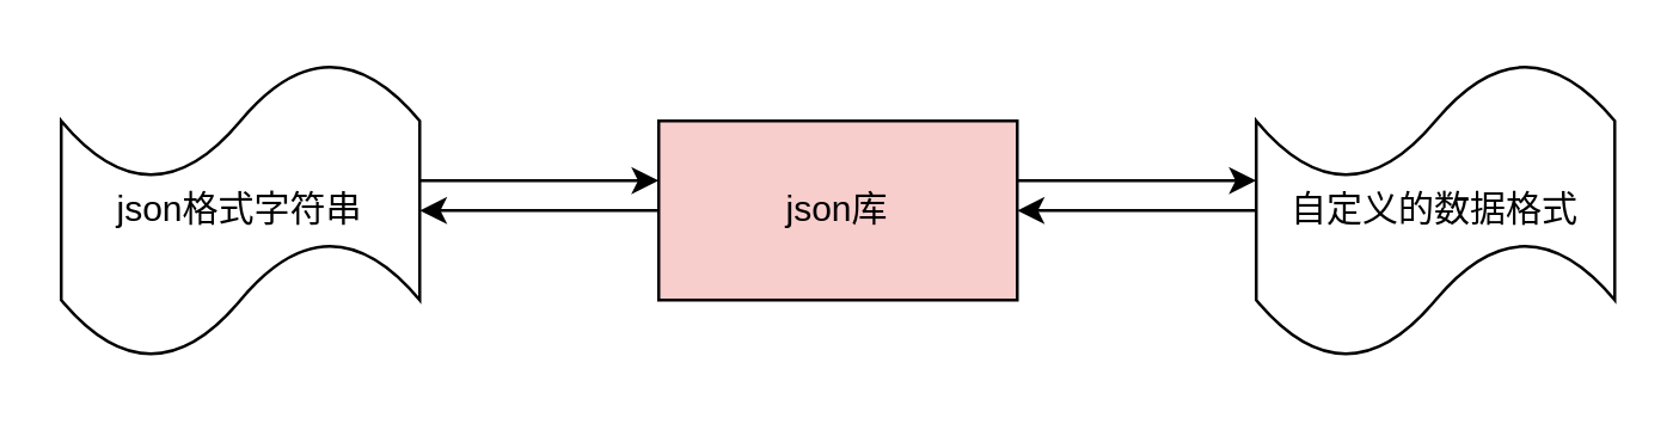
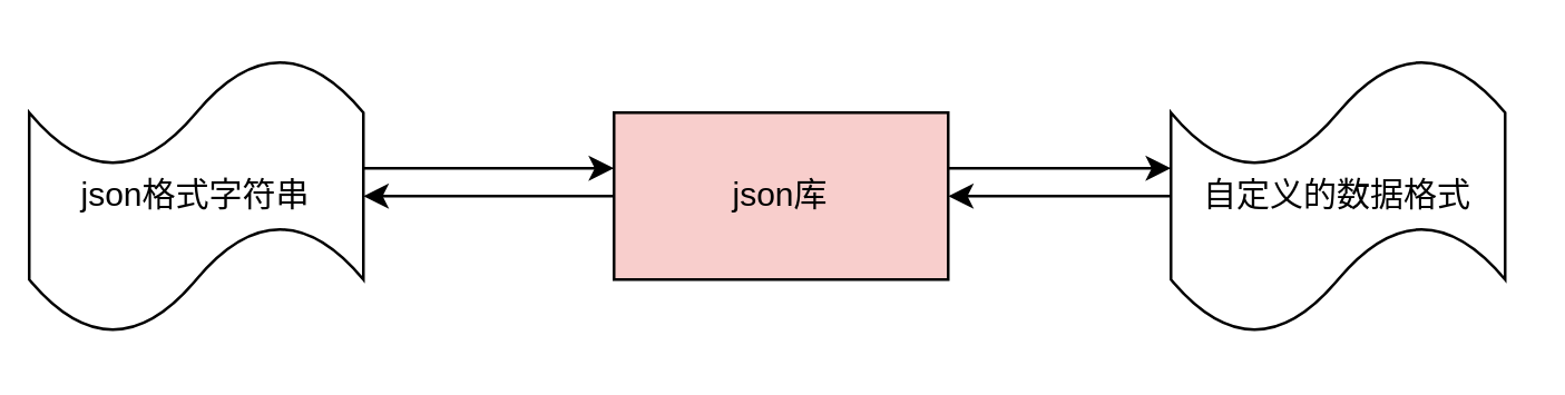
  <mxCell id="0" />
  <mxCell id="1" parent="0" />
  <mxCell id="2" value="" style="edgeStyle=orthogonalEdgeStyle;rounded=0;orthogonalLoop=1;jettySize=auto;html=1;" edge="1" parent="1" source="3" target="6"><mxGeometry relative="1" as="geometry"><Array as="points"><mxPoint x="190" y="60" /><mxPoint x="190" y="60" /></Array></mxGeometry></mxCell>
- <mxCell id="3" value="json格式字符串" style="shape=tape;whiteSpace=wrap;html=1;" vertex="1" parent="1"><mxGeometry x="20" y="20" width="120" height="100" as="geometry" /></mxCell>
+ <mxCell id="3" value="json格式字符串" style="shape=tape;whiteSpace=wrap;html=1;" vertex="1" parent="1"><mxGeometry x="10" y="20" width="120" height="100" as="geometry" /></mxCell>
  <mxCell id="4" value="" style="edgeStyle=orthogonalEdgeStyle;rounded=0;orthogonalLoop=1;jettySize=auto;html=1;" edge="1" parent="1" source="6" target="8"><mxGeometry relative="1" as="geometry"><Array as="points"><mxPoint x="380" y="60" /><mxPoint x="380" y="60" /></Array></mxGeometry></mxCell>
  <mxCell id="5" value="" style="edgeStyle=orthogonalEdgeStyle;rounded=0;orthogonalLoop=1;jettySize=auto;html=1;" edge="1" parent="1" source="6" target="3"><mxGeometry relative="1" as="geometry" /></mxCell>
  <mxCell id="6" value="json库" style="whiteSpace=wrap;html=1;fillColor=#f8cecc;" vertex="1" parent="1"><mxGeometry x="220" y="40" width="120" height="60" as="geometry" /></mxCell>
  <mxCell id="7" value="" style="edgeStyle=orthogonalEdgeStyle;rounded=0;orthogonalLoop=1;jettySize=auto;html=1;" edge="1" parent="1" source="8" target="6"><mxGeometry relative="1" as="geometry" /></mxCell>
  <mxCell id="8" value="自定义的数据格式" style="shape=tape;whiteSpace=wrap;html=1;" vertex="1" parent="1"><mxGeometry x="420" y="20" width="120" height="100" as="geometry" /></mxCell>
